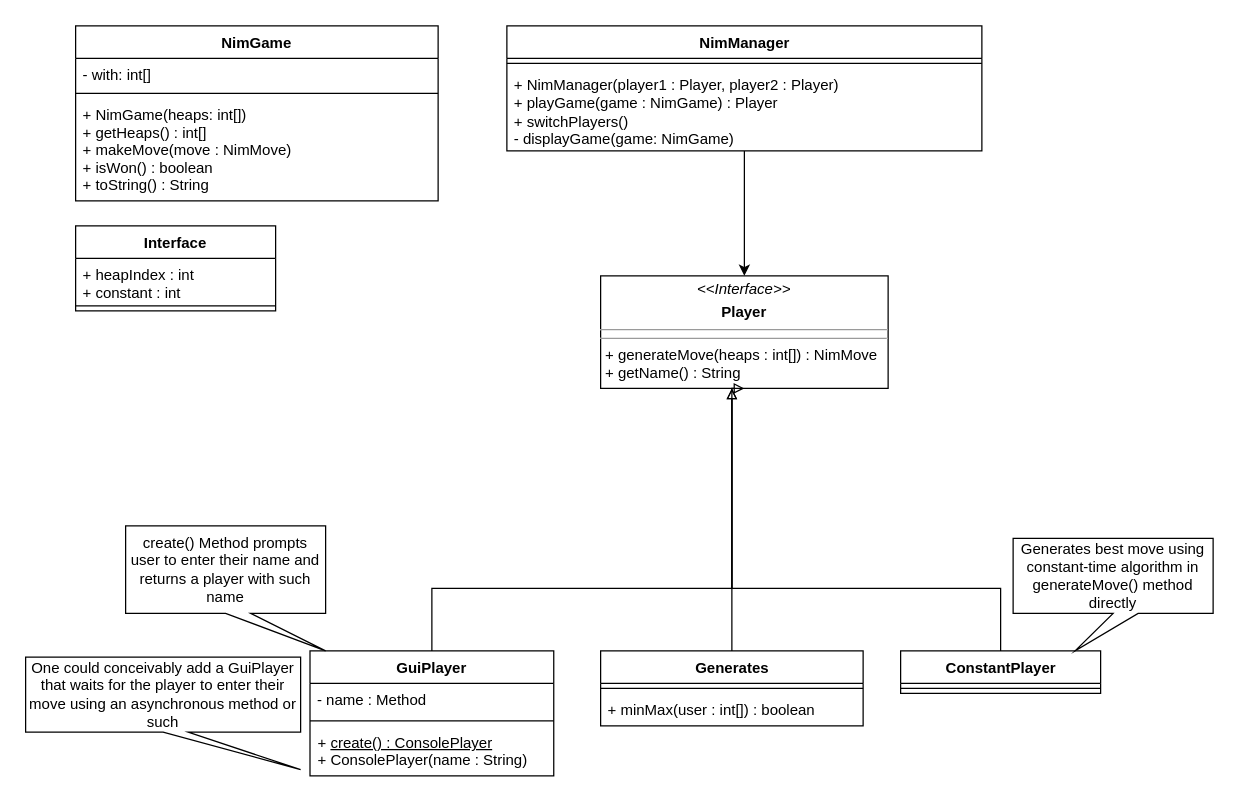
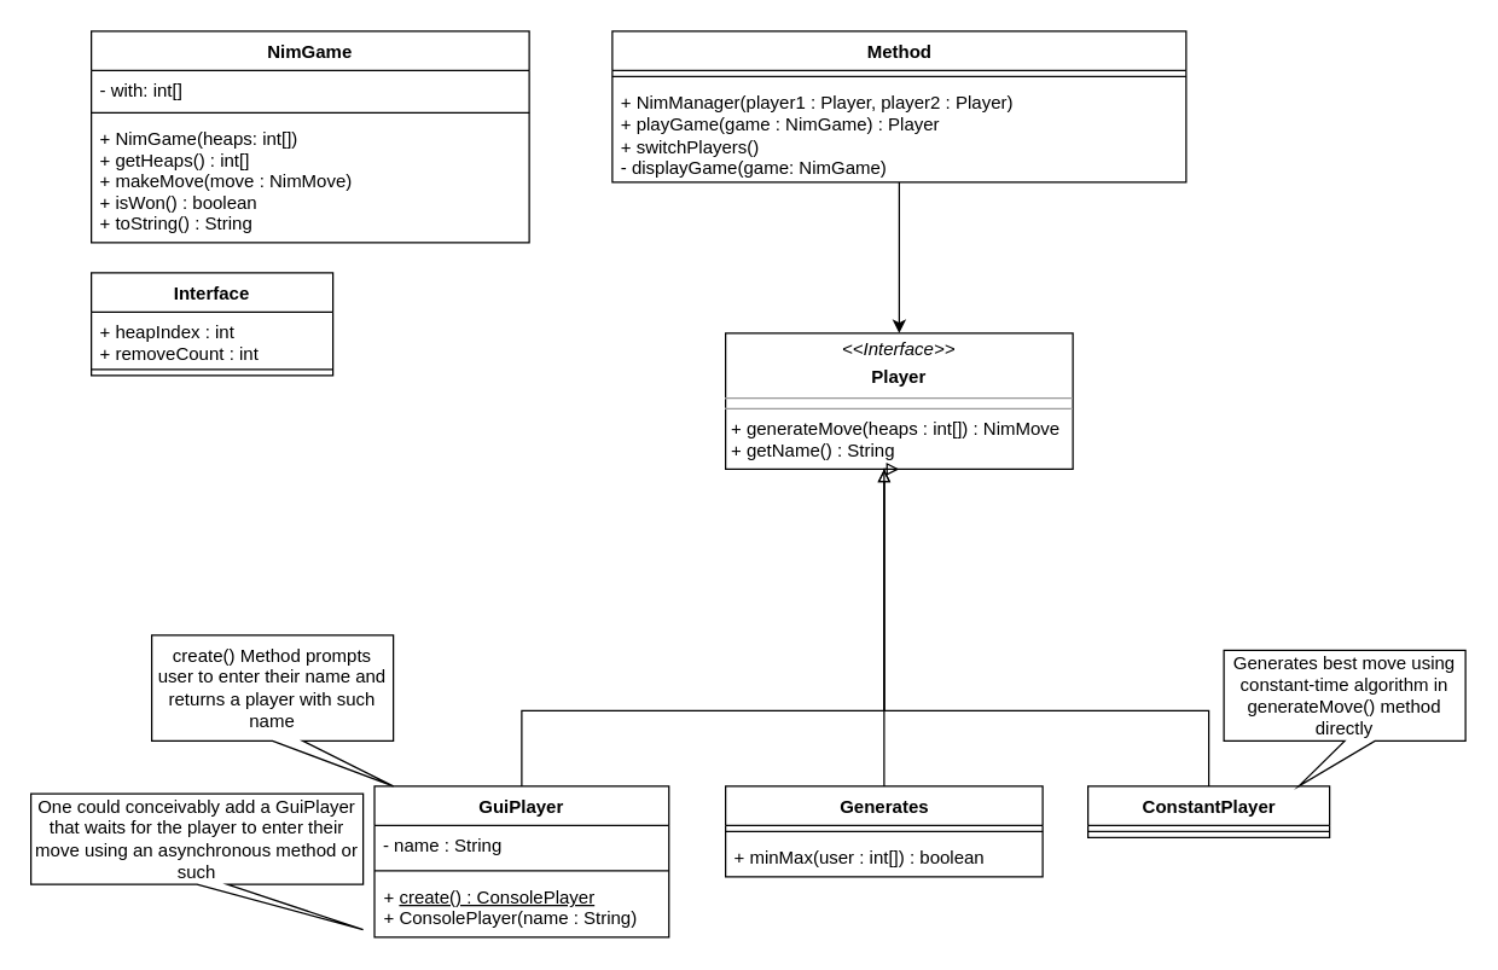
  <mxCell id="0" />
  <mxCell id="1" parent="0" />
  <mxCell id="2" value="NimGame" style="swimlane;fontStyle=1;align=center;verticalAlign=top;childLayout=stackLayout;horizontal=1;startSize=26;horizontalStack=0;resizeParent=1;resizeParentMax=0;resizeLast=0;collapsible=1;marginBottom=0;" parent="1" vertex="1"><mxGeometry x="60" y="20" width="290" height="140" as="geometry" /></mxCell>
  <mxCell id="3" value="- with: int[]&#10;" style="text;strokeColor=none;fillColor=none;align=left;verticalAlign=top;spacingLeft=4;spacingRight=4;overflow=hidden;rotatable=0;points=[[0,0.5],[1,0.5]];portConstraint=eastwest;" parent="2" vertex="1"><mxGeometry y="26" width="290" height="24" as="geometry" /></mxCell>
  <mxCell id="4" value="" style="line;strokeWidth=1;fillColor=none;align=left;verticalAlign=middle;spacingTop=-1;spacingLeft=3;spacingRight=3;rotatable=0;labelPosition=right;points=[];portConstraint=eastwest;strokeColor=inherit;" parent="2" vertex="1"><mxGeometry y="50" width="290" height="8" as="geometry" /></mxCell>
  <mxCell id="5" value="+ NimGame(heaps: int[])&#10;+ getHeaps() : int[]&#10;+ makeMove(move : NimMove)&#10;+ isWon() : boolean&#10;+ toString() : String&#10;&#10;" style="text;strokeColor=none;fillColor=none;align=left;verticalAlign=top;spacingLeft=4;spacingRight=4;overflow=hidden;rotatable=0;points=[[0,0.5],[1,0.5]];portConstraint=eastwest;" parent="2" vertex="1"><mxGeometry y="58" width="290" height="82" as="geometry" /></mxCell>
  <mxCell id="6" value="&lt;p style=&quot;margin:0px;margin-top:4px;text-align:center;&quot;&gt;&lt;i&gt;&amp;lt;&amp;lt;Interface&amp;gt;&amp;gt;&lt;/i&gt;&lt;/p&gt;&lt;p style=&quot;margin:0px;margin-top:4px;text-align:center;&quot;&gt;&lt;b&gt;Player&lt;/b&gt;&lt;br&gt;&lt;/p&gt;&lt;hr size=&quot;1&quot;&gt;&lt;hr size=&quot;1&quot;&gt;&lt;p style=&quot;margin:0px;margin-left:4px;&quot;&gt;+ generateMove(heaps : int[]) : NimMove&lt;/p&gt;&lt;p style=&quot;margin:0px;margin-left:4px;&quot;&gt;+ getName() : String&lt;br&gt;&lt;/p&gt;" style="verticalAlign=top;align=left;overflow=fill;fontSize=12;fontFamily=Helvetica;html=1;" parent="1" vertex="1"><mxGeometry x="480" y="220" width="230" height="90" as="geometry" /></mxCell>
  <mxCell id="7" style="edgeStyle=orthogonalEdgeStyle;rounded=0;orthogonalLoop=1;jettySize=auto;html=1;entryX=0.5;entryY=1;entryDx=0;entryDy=0;endArrow=block;endFill=0;" parent="1" source="8" target="6" edge="1"><mxGeometry relative="1" as="geometry"><Array as="points"><mxPoint x="345" y="470" /><mxPoint x="585" y="470" /></Array></mxGeometry></mxCell>
  <mxCell id="8" value="GuiPlayer" style="swimlane;fontStyle=1;align=center;verticalAlign=top;childLayout=stackLayout;horizontal=1;startSize=26;horizontalStack=0;resizeParent=1;resizeParentMax=0;resizeLast=0;collapsible=1;marginBottom=0;" parent="1" vertex="1"><mxGeometry x="247.5" y="520" width="195" height="100" as="geometry" /></mxCell>
- <mxCell id="9" value="- name : Method" style="text;strokeColor=none;fillColor=none;align=left;verticalAlign=top;spacingLeft=4;spacingRight=4;overflow=hidden;rotatable=0;points=[[0,0.5],[1,0.5]];portConstraint=eastwest;" parent="8" vertex="1"><mxGeometry y="26" width="195" height="26" as="geometry" /></mxCell>
+ <mxCell id="9" value="- name : String" style="text;strokeColor=none;fillColor=none;align=left;verticalAlign=top;spacingLeft=4;spacingRight=4;overflow=hidden;rotatable=0;points=[[0,0.5],[1,0.5]];portConstraint=eastwest;" parent="8" vertex="1"><mxGeometry y="26" width="195" height="26" as="geometry" /></mxCell>
  <mxCell id="10" value="" style="line;strokeWidth=1;fillColor=none;align=left;verticalAlign=middle;spacingTop=-1;spacingLeft=3;spacingRight=3;rotatable=0;labelPosition=right;points=[];portConstraint=eastwest;strokeColor=inherit;" parent="8" vertex="1"><mxGeometry y="52" width="195" height="8" as="geometry" /></mxCell>
  <mxCell id="11" value="+ &lt;u&gt;create() : ConsolePlayer&lt;/u&gt;&lt;br&gt;+ ConsolePlayer(name : String)" style="text;strokeColor=none;fillColor=none;align=left;verticalAlign=top;spacingLeft=4;spacingRight=4;overflow=hidden;rotatable=0;points=[[0,0.5],[1,0.5]];portConstraint=eastwest;fontStyle=0;html=1;" parent="8" vertex="1"><mxGeometry y="60" width="195" height="40" as="geometry" /></mxCell>
  <mxCell id="12" style="edgeStyle=orthogonalEdgeStyle;rounded=0;orthogonalLoop=1;jettySize=auto;html=1;endArrow=block;endFill=0;" parent="1" source="13" target="6" edge="1"><mxGeometry relative="1" as="geometry"><Array as="points"><mxPoint x="585" y="420" /><mxPoint x="585" y="420" /></Array></mxGeometry></mxCell>
  <mxCell id="13" value="Generates" style="swimlane;fontStyle=1;align=center;verticalAlign=top;childLayout=stackLayout;horizontal=1;startSize=26;horizontalStack=0;resizeParent=1;resizeParentMax=0;resizeLast=0;collapsible=1;marginBottom=0;html=1;" parent="1" vertex="1"><mxGeometry x="480" y="520" width="210" height="60" as="geometry" /></mxCell>
  <mxCell id="14" value="" style="line;strokeWidth=1;fillColor=none;align=left;verticalAlign=middle;spacingTop=-1;spacingLeft=3;spacingRight=3;rotatable=0;labelPosition=right;points=[];portConstraint=eastwest;strokeColor=inherit;html=1;" parent="13" vertex="1"><mxGeometry y="26" width="210" height="8" as="geometry" /></mxCell>
  <mxCell id="15" value="+ minMax(user : int[]) : boolean" style="text;strokeColor=none;fillColor=none;align=left;verticalAlign=top;spacingLeft=4;spacingRight=4;overflow=hidden;rotatable=0;points=[[0,0.5],[1,0.5]];portConstraint=eastwest;html=1;" parent="13" vertex="1"><mxGeometry y="34" width="210" height="26" as="geometry" /></mxCell>
  <mxCell id="16" style="edgeStyle=orthogonalEdgeStyle;rounded=0;orthogonalLoop=1;jettySize=auto;html=1;endArrow=block;endFill=0;" parent="1" source="17" target="6" edge="1"><mxGeometry relative="1" as="geometry"><Array as="points"><mxPoint x="800" y="470" /><mxPoint x="585" y="470" /></Array></mxGeometry></mxCell>
  <mxCell id="17" value="ConstantPlayer" style="swimlane;fontStyle=1;align=center;verticalAlign=top;childLayout=stackLayout;horizontal=1;startSize=26;horizontalStack=0;resizeParent=1;resizeParentMax=0;resizeLast=0;collapsible=1;marginBottom=0;html=1;" parent="1" vertex="1"><mxGeometry x="720" y="520" width="160" height="34" as="geometry" /></mxCell>
  <mxCell id="18" value="" style="line;strokeWidth=1;fillColor=none;align=left;verticalAlign=middle;spacingTop=-1;spacingLeft=3;spacingRight=3;rotatable=0;labelPosition=right;points=[];portConstraint=eastwest;strokeColor=inherit;html=1;" parent="17" vertex="1"><mxGeometry y="26" width="160" height="8" as="geometry" /></mxCell>
  <mxCell id="19" value="Generates best move using constant-time algorithm in generateMove() method directly" style="shape=callout;whiteSpace=wrap;html=1;perimeter=calloutPerimeter;position2=0.31;" parent="1" vertex="1"><mxGeometry x="810" y="430" width="160" height="90" as="geometry" /></mxCell>
  <mxCell id="20" value="create() Method prompts user to enter their name and returns a player with such name" style="shape=callout;whiteSpace=wrap;html=1;perimeter=calloutPerimeter;position2=1;base=20;" parent="1" vertex="1"><mxGeometry x="100" y="420" width="160" height="100" as="geometry" /></mxCell>
  <mxCell id="21" style="edgeStyle=orthogonalEdgeStyle;rounded=0;orthogonalLoop=1;jettySize=auto;html=1;endArrow=classic;endFill=1;" parent="1" source="22" target="6" edge="1"><mxGeometry relative="1" as="geometry" /></mxCell>
- <mxCell id="22" value="NimManager" style="swimlane;fontStyle=1;align=center;verticalAlign=top;childLayout=stackLayout;horizontal=1;startSize=26;horizontalStack=0;resizeParent=1;resizeParentMax=0;resizeLast=0;collapsible=1;marginBottom=0;html=1;" parent="1" vertex="1"><mxGeometry x="405" y="20" width="380" height="100" as="geometry" /></mxCell>
+ <mxCell id="22" value="Method" style="swimlane;fontStyle=1;align=center;verticalAlign=top;childLayout=stackLayout;horizontal=1;startSize=26;horizontalStack=0;resizeParent=1;resizeParentMax=0;resizeLast=0;collapsible=1;marginBottom=0;html=1;" parent="1" vertex="1"><mxGeometry x="405" y="20" width="380" height="100" as="geometry" /></mxCell>
  <mxCell id="23" value="" style="line;strokeWidth=1;fillColor=none;align=left;verticalAlign=middle;spacingTop=-1;spacingLeft=3;spacingRight=3;rotatable=0;labelPosition=right;points=[];portConstraint=eastwest;strokeColor=inherit;html=1;" parent="22" vertex="1"><mxGeometry y="26" width="380" height="8" as="geometry" /></mxCell>
  <mxCell id="24" value="&lt;div&gt;+ NimManager(player1 : Player, player2 : Player)&lt;/div&gt;&lt;div&gt;+ playGame(game : NimGame) : Player&lt;/div&gt;&lt;div&gt;+ switchPlayers()&lt;/div&gt;&lt;div&gt;- displayGame(game: NimGame)&lt;br&gt;&lt;/div&gt;" style="text;strokeColor=none;fillColor=none;align=left;verticalAlign=top;spacingLeft=4;spacingRight=4;overflow=hidden;rotatable=0;points=[[0,0.5],[1,0.5]];portConstraint=eastwest;html=1;" parent="22" vertex="1"><mxGeometry y="34" width="380" height="66" as="geometry" /></mxCell>
  <mxCell id="25" value="One could conceivably add a GuiPlayer that waits for the player to enter their move using an asynchronous method or such" style="shape=callout;whiteSpace=wrap;html=1;perimeter=calloutPerimeter;position2=1;" parent="1" vertex="1"><mxGeometry x="20" y="525" width="220" height="90" as="geometry" /></mxCell>
  <mxCell id="26" value="Interface" style="swimlane;fontStyle=1;align=center;verticalAlign=top;childLayout=stackLayout;horizontal=1;startSize=26;horizontalStack=0;resizeParent=1;resizeParentMax=0;resizeLast=0;collapsible=1;marginBottom=0;" vertex="1" parent="1"><mxGeometry x="60" y="180" width="160" height="68" as="geometry" /></mxCell>
- <mxCell id="27" value="+ heapIndex : int&#10;+ constant : int&#10;" style="text;strokeColor=none;fillColor=none;align=left;verticalAlign=top;spacingLeft=4;spacingRight=4;overflow=hidden;rotatable=0;points=[[0,0.5],[1,0.5]];portConstraint=eastwest;" vertex="1" parent="26"><mxGeometry y="26" width="160" height="34" as="geometry" /></mxCell>
+ <mxCell id="27" value="+ heapIndex : int&#10;+ removeCount : int&#10;" style="text;strokeColor=none;fillColor=none;align=left;verticalAlign=top;spacingLeft=4;spacingRight=4;overflow=hidden;rotatable=0;points=[[0,0.5],[1,0.5]];portConstraint=eastwest;" vertex="1" parent="26"><mxGeometry y="26" width="160" height="34" as="geometry" /></mxCell>
  <mxCell id="28" value="" style="line;strokeWidth=1;fillColor=none;align=left;verticalAlign=middle;spacingTop=-1;spacingLeft=3;spacingRight=3;rotatable=0;labelPosition=right;points=[];portConstraint=eastwest;strokeColor=inherit;" vertex="1" parent="26"><mxGeometry y="60" width="160" height="8" as="geometry" /></mxCell>
